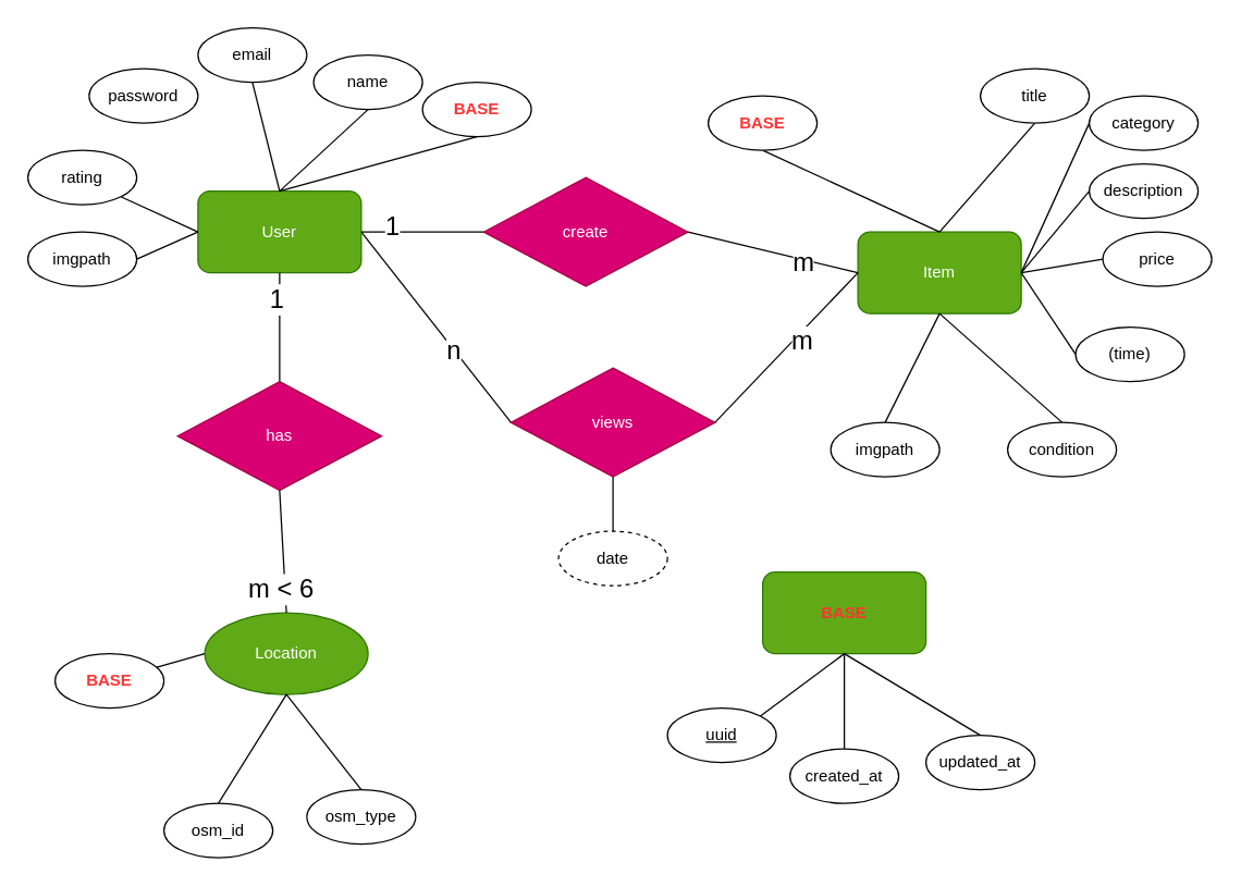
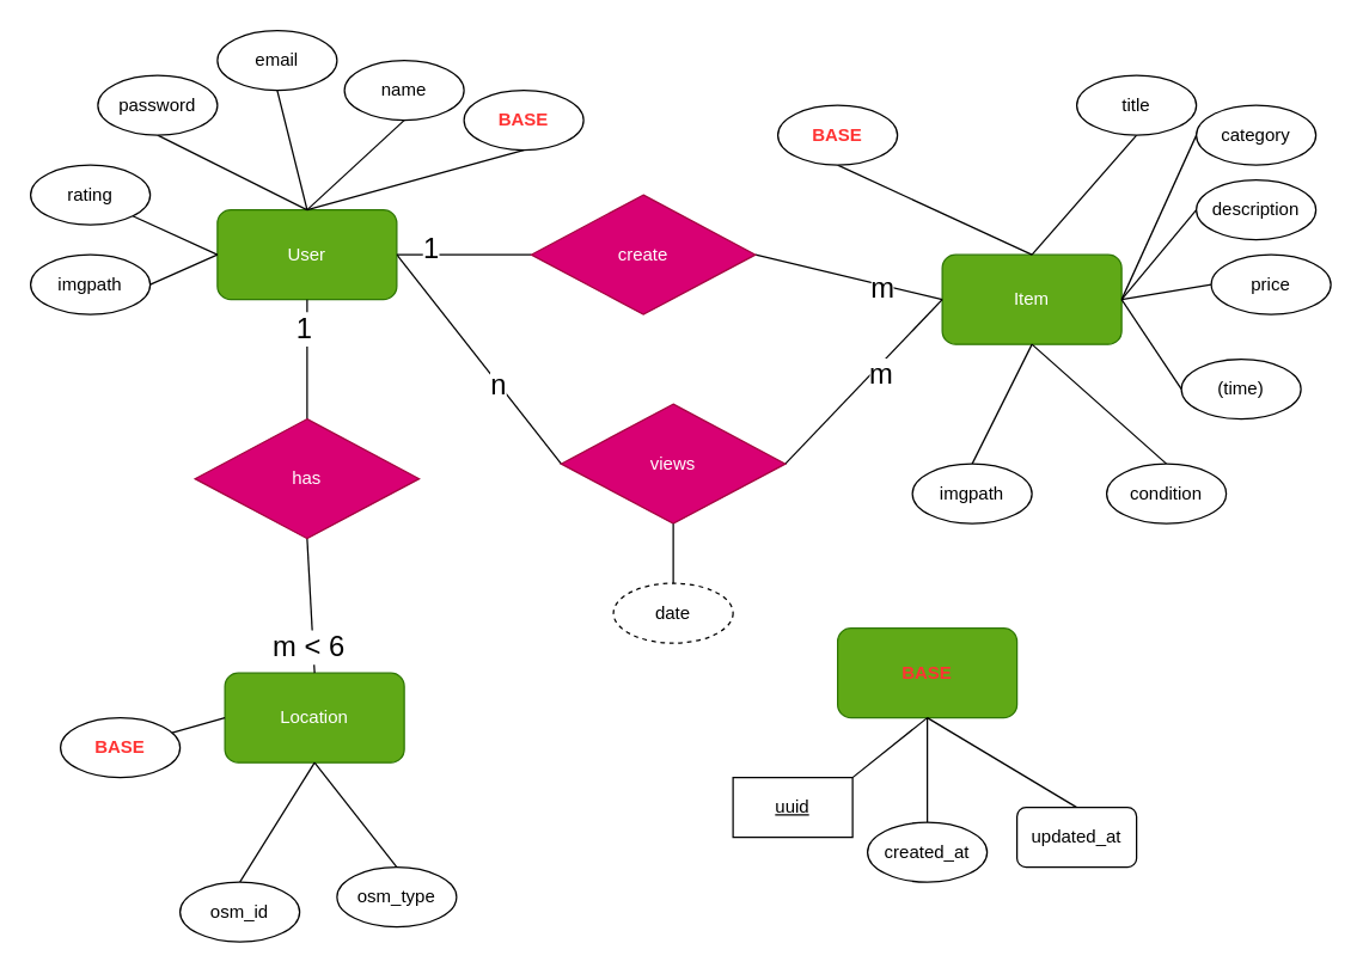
  <mxCell id="0" />
  <mxCell id="1" parent="0" />
  <mxCell id="2" style="edgeStyle=none;rounded=0;orthogonalLoop=1;jettySize=auto;html=1;exitX=1;exitY=0.5;exitDx=0;exitDy=0;entryX=0;entryY=0.5;entryDx=0;entryDy=0;fontSize=19;endArrow=none;endFill=0;" parent="1" source="4" target="34" edge="1"><mxGeometry relative="1" as="geometry" /></mxCell>
  <mxCell id="3" value="n" style="edgeLabel;html=1;align=center;verticalAlign=middle;resizable=0;points=[];fontSize=19;" parent="2" vertex="1" connectable="0"><mxGeometry x="0.238" y="-1" relative="1" as="geometry"><mxPoint as="offset" /></mxGeometry></mxCell>
  <mxCell id="4" value="User" style="rounded=1;whiteSpace=wrap;html=1;fillColor=#60a917;strokeColor=#2D7600;fontColor=#ffffff;" parent="1" vertex="1"><mxGeometry x="145" y="140" width="120" height="60" as="geometry" /></mxCell>
  <mxCell id="5" value="Item" style="rounded=1;whiteSpace=wrap;html=1;fillColor=#60a917;strokeColor=#2D7600;fontColor=#ffffff;" parent="1" vertex="1"><mxGeometry x="630" y="170" width="120" height="60" as="geometry" /></mxCell>
- <mxCell id="6" value="Location" style="ellipse;whiteSpace=wrap;html=1;fillColor=#60a917;strokeColor=#2D7600;fontColor=#ffffff;" parent="1" vertex="1"><mxGeometry x="150" y="450" width="120" height="60" as="geometry" /></mxCell>
+ <mxCell id="6" value="Location" style="rounded=1;whiteSpace=wrap;html=1;fillColor=#60a917;strokeColor=#2D7600;fontColor=#ffffff;" parent="1" vertex="1"><mxGeometry x="150" y="450" width="120" height="60" as="geometry" /></mxCell>
  <mxCell id="7" style="rounded=0;orthogonalLoop=1;jettySize=auto;html=1;exitX=0;exitY=0.5;exitDx=0;exitDy=0;entryX=1;entryY=0.5;entryDx=0;entryDy=0;endArrow=none;endFill=0;" parent="1" source="11" target="4" edge="1"><mxGeometry relative="1" as="geometry" /></mxCell>
  <mxCell id="8" value="1" style="edgeLabel;html=1;align=center;verticalAlign=middle;resizable=0;points=[];fontSize=19;" parent="7" vertex="1" connectable="0"><mxGeometry x="0.5" y="-4" relative="1" as="geometry"><mxPoint as="offset" /></mxGeometry></mxCell>
  <mxCell id="9" style="rounded=0;orthogonalLoop=1;jettySize=auto;html=1;exitX=1;exitY=0.5;exitDx=0;exitDy=0;entryX=0;entryY=0.5;entryDx=0;entryDy=0;endArrow=none;endFill=0;" parent="1" source="11" target="5" edge="1"><mxGeometry relative="1" as="geometry" /></mxCell>
  <mxCell id="10" value="m" style="edgeLabel;html=1;align=center;verticalAlign=middle;resizable=0;points=[];fontSize=19;" parent="9" vertex="1" connectable="0"><mxGeometry x="0.367" y="-2" relative="1" as="geometry"><mxPoint x="-1" as="offset" /></mxGeometry></mxCell>
  <mxCell id="11" value="create" style="rhombus;whiteSpace=wrap;html=1;fillColor=#d80073;strokeColor=#A50040;fontColor=#ffffff;" parent="1" vertex="1"><mxGeometry x="355" y="130" width="150" height="80" as="geometry" /></mxCell>
  <mxCell id="12" style="edgeStyle=none;rounded=0;orthogonalLoop=1;jettySize=auto;html=1;exitX=0.5;exitY=1;exitDx=0;exitDy=0;entryX=0.5;entryY=0;entryDx=0;entryDy=0;fontSize=19;endArrow=none;endFill=0;" parent="1" source="16" target="6" edge="1"><mxGeometry relative="1" as="geometry" /></mxCell>
  <mxCell id="13" value="m &amp;lt; 6" style="edgeLabel;html=1;align=center;verticalAlign=middle;resizable=0;points=[];fontSize=19;" parent="12" vertex="1" connectable="0"><mxGeometry x="0.6" y="-3" relative="1" as="geometry"><mxPoint as="offset" /></mxGeometry></mxCell>
  <mxCell id="14" style="edgeStyle=none;rounded=0;orthogonalLoop=1;jettySize=auto;html=1;exitX=0.5;exitY=0;exitDx=0;exitDy=0;entryX=0.5;entryY=1;entryDx=0;entryDy=0;fontSize=19;endArrow=none;endFill=0;" parent="1" source="16" target="4" edge="1"><mxGeometry relative="1" as="geometry" /></mxCell>
  <mxCell id="15" value="1" style="edgeLabel;html=1;align=center;verticalAlign=middle;resizable=0;points=[];fontSize=19;" parent="14" vertex="1" connectable="0"><mxGeometry x="0.532" y="3" relative="1" as="geometry"><mxPoint as="offset" /></mxGeometry></mxCell>
  <mxCell id="16" value="has" style="rhombus;whiteSpace=wrap;html=1;fillColor=#d80073;strokeColor=#A50040;fontColor=#ffffff;" parent="1" vertex="1"><mxGeometry x="130" y="280" width="150" height="80" as="geometry" /></mxCell>
  <mxCell id="17" style="edgeStyle=none;rounded=0;orthogonalLoop=1;jettySize=auto;html=1;exitX=0.5;exitY=1;exitDx=0;exitDy=0;entryX=0.5;entryY=0;entryDx=0;entryDy=0;endArrow=none;endFill=0;" parent="1" source="18" target="4" edge="1"><mxGeometry relative="1" as="geometry" /></mxCell>
  <mxCell id="18" value="&lt;b&gt;&lt;font color=&quot;#ff3333&quot;&gt;BASE&lt;/font&gt;&lt;/b&gt;" style="ellipse;whiteSpace=wrap;html=1;" parent="1" vertex="1"><mxGeometry x="310" y="60" width="80" height="40" as="geometry" /></mxCell>
  <mxCell id="19" style="edgeStyle=none;rounded=0;orthogonalLoop=1;jettySize=auto;html=1;exitX=0.5;exitY=1;exitDx=0;exitDy=0;entryX=0.5;entryY=0;entryDx=0;entryDy=0;endArrow=none;endFill=0;" parent="1" source="20" target="4" edge="1"><mxGeometry relative="1" as="geometry" /></mxCell>
  <mxCell id="20" value="name" style="ellipse;whiteSpace=wrap;html=1;" parent="1" vertex="1"><mxGeometry x="230" y="40" width="80" height="40" as="geometry" /></mxCell>
  <mxCell id="21" style="edgeStyle=none;rounded=0;orthogonalLoop=1;jettySize=auto;html=1;exitX=0.5;exitY=1;exitDx=0;exitDy=0;entryX=0.5;entryY=0;entryDx=0;entryDy=0;fontSize=19;endArrow=none;endFill=0;" parent="1" source="22" target="5" edge="1"><mxGeometry relative="1" as="geometry" /></mxCell>
  <mxCell id="22" value="&lt;b&gt;&lt;font color=&quot;#ff3333&quot;&gt;BASE&lt;/font&gt;&lt;/b&gt;" style="ellipse;whiteSpace=wrap;html=1;" parent="1" vertex="1"><mxGeometry x="520" y="70" width="80" height="40" as="geometry" /></mxCell>
  <mxCell id="23" style="edgeStyle=none;rounded=0;orthogonalLoop=1;jettySize=auto;html=1;exitX=0.5;exitY=1;exitDx=0;exitDy=0;entryX=0.5;entryY=0;entryDx=0;entryDy=0;fontSize=19;endArrow=none;endFill=0;" parent="1" source="24" target="5" edge="1"><mxGeometry relative="1" as="geometry" /></mxCell>
  <mxCell id="24" value="title" style="ellipse;whiteSpace=wrap;html=1;" parent="1" vertex="1"><mxGeometry x="720" y="50" width="80" height="40" as="geometry" /></mxCell>
  <mxCell id="25" style="edgeStyle=none;rounded=0;orthogonalLoop=1;jettySize=auto;html=1;exitX=0.5;exitY=1;exitDx=0;exitDy=0;entryX=0.5;entryY=0;entryDx=0;entryDy=0;fontSize=19;endArrow=none;endFill=0;" parent="1" source="26" target="4" edge="1"><mxGeometry relative="1" as="geometry" /></mxCell>
  <mxCell id="26" value="email" style="ellipse;whiteSpace=wrap;html=1;" parent="1" vertex="1"><mxGeometry x="145" y="20" width="80" height="40" as="geometry" /></mxCell>
  <mxCell id="27" style="edgeStyle=none;rounded=0;orthogonalLoop=1;jettySize=auto;html=1;exitX=0;exitY=0.5;exitDx=0;exitDy=0;entryX=1;entryY=0.5;entryDx=0;entryDy=0;fontSize=19;endArrow=none;endFill=0;" parent="1" source="28" target="5" edge="1"><mxGeometry relative="1" as="geometry" /></mxCell>
  <mxCell id="28" value="price" style="ellipse;whiteSpace=wrap;html=1;" parent="1" vertex="1"><mxGeometry x="810" y="170" width="80" height="40" as="geometry" /></mxCell>
  <mxCell id="29" style="edgeStyle=none;rounded=0;orthogonalLoop=1;jettySize=auto;html=1;exitX=1;exitY=0.5;exitDx=0;exitDy=0;fontSize=19;endArrow=none;endFill=0;" parent="1" edge="1"><mxGeometry relative="1" as="geometry"><mxPoint x="130" y="510" as="sourcePoint" /><mxPoint x="130" y="510" as="targetPoint" /></mxGeometry></mxCell>
  <mxCell id="30" style="edgeStyle=none;rounded=0;orthogonalLoop=1;jettySize=auto;html=1;exitX=1;exitY=1;exitDx=0;exitDy=0;entryX=0;entryY=0.5;entryDx=0;entryDy=0;fontSize=19;endArrow=none;endFill=0;" parent="1" source="31" target="4" edge="1"><mxGeometry relative="1" as="geometry" /></mxCell>
  <mxCell id="31" value="rating" style="ellipse;whiteSpace=wrap;html=1;" parent="1" vertex="1"><mxGeometry x="20" y="110" width="80" height="40" as="geometry" /></mxCell>
  <mxCell id="32" style="edgeStyle=none;rounded=0;orthogonalLoop=1;jettySize=auto;html=1;exitX=1;exitY=0.5;exitDx=0;exitDy=0;entryX=0;entryY=0.5;entryDx=0;entryDy=0;fontSize=19;endArrow=none;endFill=0;" parent="1" source="34" target="5" edge="1"><mxGeometry relative="1" as="geometry" /></mxCell>
  <mxCell id="33" value="m" style="edgeLabel;html=1;align=center;verticalAlign=middle;resizable=0;points=[];fontSize=19;" parent="32" vertex="1" connectable="0"><mxGeometry x="0.144" y="-5" relative="1" as="geometry"><mxPoint as="offset" /></mxGeometry></mxCell>
  <mxCell id="34" value="views" style="rhombus;whiteSpace=wrap;html=1;fillColor=#d80073;strokeColor=#A50040;fontColor=#ffffff;" parent="1" vertex="1"><mxGeometry x="375" y="270" width="150" height="80" as="geometry" /></mxCell>
  <mxCell id="35" style="edgeStyle=none;rounded=0;orthogonalLoop=1;jettySize=auto;html=1;exitX=0.5;exitY=0;exitDx=0;exitDy=0;entryX=0.5;entryY=1;entryDx=0;entryDy=0;fontSize=19;endArrow=none;endFill=0;" parent="1" source="36" target="34" edge="1"><mxGeometry relative="1" as="geometry" /></mxCell>
  <mxCell id="36" value="date" style="ellipse;whiteSpace=wrap;html=1;dashed=1;" parent="1" vertex="1"><mxGeometry x="410" y="390" width="80" height="40" as="geometry" /></mxCell>
  <mxCell id="37" style="edgeStyle=none;rounded=0;orthogonalLoop=1;jettySize=auto;html=1;exitX=0;exitY=0.5;exitDx=0;exitDy=0;entryX=1;entryY=0.5;entryDx=0;entryDy=0;fontSize=19;endArrow=none;endFill=0;" parent="1" source="38" target="5" edge="1"><mxGeometry relative="1" as="geometry" /></mxCell>
  <mxCell id="38" value="category" style="ellipse;whiteSpace=wrap;html=1;" parent="1" vertex="1"><mxGeometry x="800" y="70" width="80" height="40" as="geometry" /></mxCell>
  <mxCell id="39" style="edgeStyle=none;rounded=0;orthogonalLoop=1;jettySize=auto;html=1;exitX=0;exitY=0.5;exitDx=0;exitDy=0;entryX=1;entryY=0.5;entryDx=0;entryDy=0;fontSize=19;endArrow=none;endFill=0;" parent="1" source="40" target="5" edge="1"><mxGeometry relative="1" as="geometry" /></mxCell>
  <mxCell id="40" value="(time)" style="ellipse;whiteSpace=wrap;html=1;" parent="1" vertex="1"><mxGeometry x="790" y="240" width="80" height="40" as="geometry" /></mxCell>
  <mxCell id="41" style="edgeStyle=none;rounded=0;orthogonalLoop=1;jettySize=auto;html=1;exitX=1;exitY=0.5;exitDx=0;exitDy=0;entryX=0;entryY=0.5;entryDx=0;entryDy=0;fontSize=19;endArrow=none;endFill=0;" parent="1" source="42" target="4" edge="1"><mxGeometry relative="1" as="geometry" /></mxCell>
  <mxCell id="42" value="imgpath" style="ellipse;whiteSpace=wrap;html=1;" parent="1" vertex="1"><mxGeometry x="20" y="170" width="80" height="40" as="geometry" /></mxCell>
  <mxCell id="43" style="edgeStyle=none;rounded=0;orthogonalLoop=1;jettySize=auto;html=1;exitX=0.5;exitY=0;exitDx=0;exitDy=0;entryX=0.5;entryY=1;entryDx=0;entryDy=0;fontSize=19;endArrow=none;endFill=0;" parent="1" source="44" target="5" edge="1"><mxGeometry relative="1" as="geometry" /></mxCell>
  <mxCell id="44" value="imgpath" style="ellipse;whiteSpace=wrap;html=1;" parent="1" vertex="1"><mxGeometry x="610" y="310" width="80" height="40" as="geometry" /></mxCell>
+ <mxCell id="45" style="edgeStyle=none;rounded=0;orthogonalLoop=1;jettySize=auto;html=1;exitX=0.5;exitY=1;exitDx=0;exitDy=0;entryX=0.5;entryY=0;entryDx=0;entryDy=0;fontSize=19;endArrow=none;endFill=0;" parent="1" source="46" target="4" edge="1"><mxGeometry relative="1" as="geometry" /></mxCell>
  <mxCell id="46" value="password" style="ellipse;whiteSpace=wrap;html=1;" parent="1" vertex="1"><mxGeometry x="65" y="50" width="80" height="40" as="geometry" /></mxCell>
  <mxCell id="47" style="edgeStyle=none;rounded=0;orthogonalLoop=1;jettySize=auto;html=1;exitX=0;exitY=0.5;exitDx=0;exitDy=0;entryX=1;entryY=0.5;entryDx=0;entryDy=0;fontSize=19;endArrow=none;endFill=0;" parent="1" source="48" target="5" edge="1"><mxGeometry relative="1" as="geometry" /></mxCell>
  <mxCell id="48" value="description" style="ellipse;whiteSpace=wrap;html=1;" parent="1" vertex="1"><mxGeometry x="800" y="120" width="80" height="40" as="geometry" /></mxCell>
  <mxCell id="49" style="edgeStyle=none;rounded=0;orthogonalLoop=1;jettySize=auto;html=1;exitX=0.5;exitY=0;exitDx=0;exitDy=0;entryX=0.5;entryY=1;entryDx=0;entryDy=0;endArrow=none;endFill=0;" parent="1" source="50" target="5" edge="1"><mxGeometry relative="1" as="geometry" /></mxCell>
  <mxCell id="50" value="condition" style="ellipse;whiteSpace=wrap;html=1;" parent="1" vertex="1"><mxGeometry x="740" y="310" width="80" height="40" as="geometry" /></mxCell>
  <mxCell id="51" style="rounded=0;orthogonalLoop=1;jettySize=auto;html=1;exitX=0.5;exitY=0;exitDx=0;exitDy=0;entryX=0.5;entryY=1;entryDx=0;entryDy=0;endArrow=none;endFill=0;" parent="1" source="52" target="6" edge="1"><mxGeometry relative="1" as="geometry" /></mxCell>
  <mxCell id="52" value="osm_id" style="ellipse;whiteSpace=wrap;html=1;" parent="1" vertex="1"><mxGeometry x="120" y="590" width="80" height="40" as="geometry" /></mxCell>
  <mxCell id="53" style="edgeStyle=none;rounded=0;orthogonalLoop=1;jettySize=auto;html=1;exitX=0.5;exitY=0;exitDx=0;exitDy=0;entryX=0.5;entryY=1;entryDx=0;entryDy=0;endArrow=none;endFill=0;" parent="1" source="54" target="6" edge="1"><mxGeometry relative="1" as="geometry" /></mxCell>
  <mxCell id="54" value="osm_type" style="ellipse;whiteSpace=wrap;html=1;" parent="1" vertex="1"><mxGeometry x="225" y="580" width="80" height="40" as="geometry" /></mxCell>
  <mxCell id="55" style="edgeStyle=none;rounded=0;orthogonalLoop=1;jettySize=auto;html=1;entryX=0;entryY=0.5;entryDx=0;entryDy=0;fontColor=#FF3333;endArrow=none;endFill=0;" parent="1" source="56" target="6" edge="1"><mxGeometry relative="1" as="geometry" /></mxCell>
  <mxCell id="56" value="&lt;b&gt;&lt;font color=&quot;#ff3333&quot;&gt;BASE&lt;/font&gt;&lt;/b&gt;" style="ellipse;whiteSpace=wrap;html=1;" parent="1" vertex="1"><mxGeometry y="480" width="80" height="40" as="geometry" x="40" /></mxCell>
  <mxCell id="57" value="&lt;b&gt;&lt;font color=&quot;#ff3333&quot;&gt;BASE&lt;/font&gt;&lt;/b&gt;" style="rounded=1;whiteSpace=wrap;html=1;fillColor=#60a917;strokeColor=#2D7600;fontColor=#ffffff;" parent="1" vertex="1"><mxGeometry x="560" y="420" width="120" height="60" as="geometry" /></mxCell>
  <mxCell id="58" style="edgeStyle=none;rounded=0;orthogonalLoop=1;jettySize=auto;html=1;exitX=1;exitY=0;exitDx=0;exitDy=0;entryX=0.5;entryY=1;entryDx=0;entryDy=0;fontColor=#FF3333;endArrow=none;endFill=0;" parent="1" source="59" target="57" edge="1"><mxGeometry relative="1" as="geometry" /></mxCell>
- <mxCell id="59" value="&lt;u&gt;uuid&lt;/u&gt;" style="ellipse;whiteSpace=wrap;html=1;" parent="1" vertex="1"><mxGeometry x="490" y="520" width="80" height="40" as="geometry" /></mxCell>
+ <mxCell id="59" value="&lt;u&gt;uuid&lt;/u&gt;" style="whiteSpace=wrap;html=1;rounded=0;" parent="1" vertex="1"><mxGeometry x="490" y="520" width="80" height="40" as="geometry" /></mxCell>
  <mxCell id="60" style="edgeStyle=none;rounded=0;orthogonalLoop=1;jettySize=auto;html=1;exitX=0.5;exitY=0;exitDx=0;exitDy=0;fontColor=#FF3333;endArrow=none;endFill=0;entryX=0.5;entryY=1;entryDx=0;entryDy=0;" parent="1" source="61" target="57" edge="1"><mxGeometry relative="1" as="geometry"><mxPoint x="620" y="480" as="targetPoint" /></mxGeometry></mxCell>
  <mxCell id="61" value="created_at" style="ellipse;whiteSpace=wrap;html=1;" parent="1" vertex="1"><mxGeometry x="580" y="550" width="80" height="40" as="geometry" /></mxCell>
  <mxCell id="62" style="edgeStyle=none;rounded=0;orthogonalLoop=1;jettySize=auto;html=1;exitX=0.5;exitY=0;exitDx=0;exitDy=0;entryX=0.5;entryY=1;entryDx=0;entryDy=0;fontColor=#FF3333;endArrow=none;endFill=0;" parent="1" source="63" target="57" edge="1"><mxGeometry relative="1" as="geometry" /></mxCell>
- <mxCell id="63" value="updated_at" style="ellipse;whiteSpace=wrap;html=1;" parent="1" vertex="1"><mxGeometry x="680" y="540" width="80" height="40" as="geometry" /></mxCell>
+ <mxCell id="63" value="updated_at" style="whiteSpace=wrap;html=1;rounded=1;" parent="1" vertex="1"><mxGeometry x="680" y="540" width="80" height="40" as="geometry" /></mxCell>
